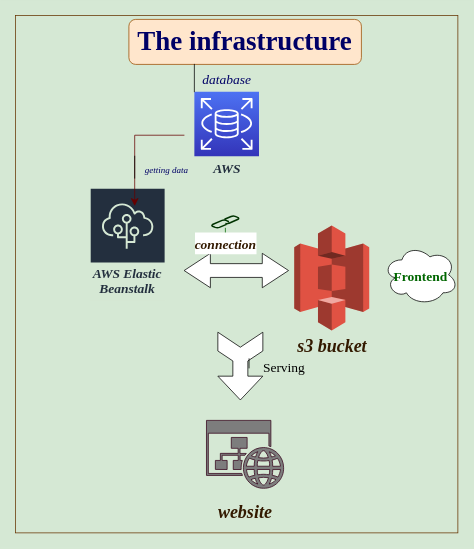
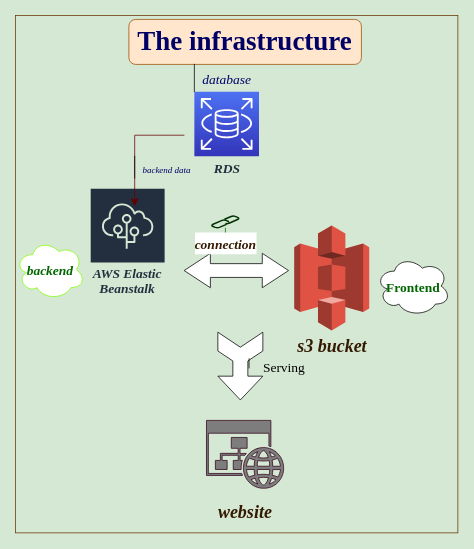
  <mxCell id="0" />
  <mxCell id="1" parent="0" />
  <mxCell id="2" value="" style="group;strokeColor=#663300;" vertex="1" connectable="0" parent="1"><mxGeometry x="20" y="20" width="590" height="690" as="geometry" /></mxCell>
  <mxCell id="3" value="&lt;font color=&quot;#000066&quot; face=&quot;Times New Roman&quot; style=&quot;font-size: 36px;&quot;&gt;&lt;b style=&quot;&quot;&gt;The infrastructure&lt;/b&gt;&lt;/font&gt;" style="rounded=1;whiteSpace=wrap;html=1;align=center;strokeColor=#994C00;fillColor=#ffe6cc;" parent="2" vertex="1"><mxGeometry x="151.37" y="5.37" width="310" height="60" as="geometry" /></mxCell>
  <mxCell id="4" value="&lt;i&gt;&lt;font style=&quot;font-size: 24px;&quot;&gt;&lt;b&gt;website&lt;/b&gt;&lt;/font&gt;&lt;/i&gt;" style="sketch=0;aspect=fixed;pointerEvents=1;shadow=0;dashed=0;html=1;strokeColor=#33001A;labelPosition=center;verticalLabelPosition=bottom;verticalAlign=top;align=center;shape=mxgraph.mscae.enterprise.website_generic;fillColor=#7D7D7D;fontFamily=Times New Roman;fontSize=36;fontColor=#331A00;" parent="2" vertex="1"><mxGeometry x="254.81" y="540" width="103.11" height="90.74" as="geometry" /></mxCell>
  <mxCell id="5" value="&lt;i&gt;&lt;b&gt;s3 bucket&lt;/b&gt;&lt;/i&gt;" style="outlineConnect=0;dashed=0;verticalLabelPosition=bottom;verticalAlign=top;align=center;html=1;shape=mxgraph.aws3.s3;fillColor=#E05243;gradientColor=none;fontFamily=Times New Roman;fontSize=24;fontColor=#331A00;" parent="2" vertex="1"><mxGeometry x="371.8" y="280" width="100" height="140" as="geometry" /></mxCell>
  <mxCell id="6" value="&lt;font style=&quot;font-size: 18px;&quot;&gt;&lt;i&gt;AWS Elastic Beanstalk&lt;/i&gt;&lt;/font&gt;" style="sketch=0;outlineConnect=0;fontColor=#232F3E;gradientColor=none;strokeColor=#D5E8D4;fillColor=#232F3E;dashed=0;verticalLabelPosition=middle;verticalAlign=bottom;align=center;html=1;whiteSpace=wrap;fontSize=10;fontStyle=1;spacing=3;shape=mxgraph.aws4.productIcon;prIcon=mxgraph.aws4.elastic_beanstalk;fontFamily=Times New Roman;" parent="2" vertex="1"><mxGeometry x="99.44" y="230" width="100.56" height="150" as="geometry" /></mxCell>
- <mxCell id="7" value="&lt;font style=&quot;font-size: 18px;&quot;&gt;&lt;i style=&quot;&quot;&gt;&lt;b&gt;AWS&lt;/b&gt;&lt;/i&gt;&lt;/font&gt;" style="sketch=0;points=[[0,0,0],[0.25,0,0],[0.5,0,0],[0.75,0,0],[1,0,0],[0,1,0],[0.25,1,0],[0.5,1,0],[0.75,1,0],[1,1,0],[0,0.25,0],[0,0.5,0],[0,0.75,0],[1,0.25,0],[1,0.5,0],[1,0.75,0]];outlineConnect=0;fontColor=#232F3E;gradientColor=#4D72F3;gradientDirection=north;fillColor=#3334B9;strokeColor=#ffffff;dashed=0;verticalLabelPosition=bottom;verticalAlign=top;align=center;html=1;fontSize=12;fontStyle=0;aspect=fixed;shape=mxgraph.aws4.resourceIcon;resIcon=mxgraph.aws4.rds;fontFamily=Times New Roman;" parent="2" vertex="1"><mxGeometry x="238.652" y="101.684" width="86.18" height="86.18" as="geometry" /></mxCell>
+ <mxCell id="7" value="&lt;font style=&quot;font-size: 18px;&quot;&gt;&lt;i style=&quot;&quot;&gt;&lt;b&gt;RDS&lt;/b&gt;&lt;/i&gt;&lt;/font&gt;" style="sketch=0;points=[[0,0,0],[0.25,0,0],[0.5,0,0],[0.75,0,0],[1,0,0],[0,1,0],[0.25,1,0],[0.5,1,0],[0.75,1,0],[1,1,0],[0,0.25,0],[0,0.5,0],[0,0.75,0],[1,0.25,0],[1,0.5,0],[1,0.75,0]];outlineConnect=0;fontColor=#232F3E;gradientColor=#4D72F3;gradientDirection=north;fillColor=#3334B9;strokeColor=#ffffff;dashed=0;verticalLabelPosition=bottom;verticalAlign=top;align=center;html=1;fontSize=12;fontStyle=0;aspect=fixed;shape=mxgraph.aws4.resourceIcon;resIcon=mxgraph.aws4.rds;fontFamily=Times New Roman;" parent="2" vertex="1"><mxGeometry x="238.652" y="101.684" width="86.18" height="86.18" as="geometry" /></mxCell>
  <mxCell id="8" value="" style="edgeStyle=segmentEdgeStyle;endArrow=classic;html=1;curved=0;rounded=0;endSize=8;startSize=8;fontFamily=Times New Roman;fontSize=24;fontColor=#331A00;strokeColor=#660000;" parent="2" edge="1"><mxGeometry x="1" y="255" width="50" height="50" relative="1" as="geometry"><mxPoint x="225.393" y="159.789" as="sourcePoint" /><mxPoint x="159.101" y="254.211" as="targetPoint" /><Array as="points"><mxPoint x="159" y="160" /></Array><mxPoint x="65" y="-170" as="offset" /></mxGeometry></mxCell>
  <mxCell id="9" value="" style="html=1;shadow=0;dashed=0;align=center;verticalAlign=middle;shape=mxgraph.arrows2.twoWayArrow;dy=0.6;dx=35;fontFamily=Times New Roman;fontSize=24;fontColor=#331A00;" parent="2" vertex="1"><mxGeometry x="225" y="317.27" width="139.21" height="45.89" as="geometry" /></mxCell>
- <mxCell id="11" value="&lt;b&gt;&lt;font style=&quot;font-size: 18px;&quot;&gt;Frontend&lt;/font&gt;&lt;/b&gt;" style="ellipse;shape=cloud;whiteSpace=wrap;html=1;fontFamily=Times New Roman;fontSize=24;fontColor=#006600;" parent="2" vertex="1"><mxGeometry x="490.562" y="306" width="99.438" height="79.895" as="geometry" /></mxCell>
+ <mxCell id="10" value="&lt;i&gt;&lt;b&gt;&lt;font style=&quot;font-size: 18px;&quot; color=&quot;#006600&quot;&gt;backend&lt;/font&gt;&lt;/b&gt;&lt;/i&gt;" style="ellipse;shape=cloud;whiteSpace=wrap;html=1;fontFamily=Times New Roman;fontSize=24;fontColor=#331A00;strokeColor=#80FF00;" parent="2" vertex="1"><mxGeometry y="299" width="92.809" height="79.895" as="geometry" /></mxCell>
+ <mxCell id="11" value="&lt;b&gt;&lt;font style=&quot;font-size: 18px;&quot;&gt;Frontend&lt;/font&gt;&lt;/b&gt;" style="ellipse;shape=cloud;whiteSpace=wrap;html=1;fontFamily=Times New Roman;fontSize=24;fontColor=#006600;" parent="2" vertex="1"><mxGeometry x="480.562" y="321" width="99.438" height="79.895" as="geometry" /></mxCell>
  <mxCell id="12" value="" style="html=1;shadow=0;dashed=0;align=center;verticalAlign=middle;shape=mxgraph.arrows2.tailedNotchedArrow;dy1=10;dx1=31.71;notch=20;arrowHead=20;dx2=25;dy2=30;fontFamily=Times New Roman;fontSize=24;fontColor=#006600;rotation=90;" parent="2" vertex="1"><mxGeometry x="254.807" y="385.894" width="90.323" height="163.421" as="geometry" /></mxCell>
- <mxCell id="13" value="&lt;i&gt;&lt;font color=&quot;#000066&quot; style=&quot;font-size: 12px;&quot;&gt;getting data&lt;/font&gt;&lt;/i&gt;" style="shape=partialRectangle;whiteSpace=wrap;html=1;right=0;top=0;bottom=0;fillColor=none;routingCenterX=-0.5;fontFamily=Times New Roman;fontSize=24;fontColor=#006600;" parent="2" vertex="1"><mxGeometry x="159.101" y="187.862" width="86.18" height="29.053" as="geometry" /></mxCell>
+ <mxCell id="13" value="&lt;i&gt;&lt;font color=&quot;#000066&quot; style=&quot;font-size: 12px;&quot;&gt;backend data&lt;/font&gt;&lt;/i&gt;" style="shape=partialRectangle;whiteSpace=wrap;html=1;right=0;top=0;bottom=0;fillColor=none;routingCenterX=-0.5;fontFamily=Times New Roman;fontSize=24;fontColor=#006600;" parent="2" vertex="1"><mxGeometry x="159.101" y="187.862" width="86.18" height="29.053" as="geometry" /></mxCell>
  <mxCell id="14" value="&lt;i&gt;&lt;font style=&quot;font-size: 18px;&quot;&gt;database&lt;/font&gt;&lt;/i&gt;" style="shape=partialRectangle;whiteSpace=wrap;html=1;right=0;top=0;bottom=0;fillColor=none;routingCenterX=-0.5;fontFamily=Times New Roman;fontSize=24;fontColor=#000066;" parent="2" vertex="1"><mxGeometry x="238.652" y="65.368" width="86.18" height="36.316" as="geometry" /></mxCell>
  <mxCell id="15" value="" style="edgeStyle=orthogonalEdgeStyle;rounded=0;orthogonalLoop=1;jettySize=auto;html=1;strokeColor=#006600;fontFamily=Times New Roman;fontSize=18;fontColor=#000033;" edge="1" parent="2" source="16" target="9"><mxGeometry relative="1" as="geometry" /></mxCell>
  <mxCell id="16" value="&lt;b&gt;&lt;i&gt;&lt;font style=&quot;font-size: 18px;&quot; color=&quot;#331a00&quot;&gt;connection&lt;/font&gt;&lt;/i&gt;&lt;/b&gt;" style="html=1;verticalLabelPosition=bottom;align=center;labelBackgroundColor=#ffffff;verticalAlign=top;strokeWidth=2;strokeColor=#003300;shadow=0;dashed=0;shape=mxgraph.ios7.icons.link;fontFamily=Times New Roman;fontSize=24;fontColor=#000066;" parent="2" vertex="1"><mxGeometry x="261.7" y="267.47" width="36.54" height="15.79" as="geometry" /></mxCell>
  <mxCell id="17" value="&lt;font style=&quot;font-size: 18px;&quot;&gt;Serving&lt;/font&gt;" style="shape=partialRectangle;whiteSpace=wrap;html=1;right=0;top=0;bottom=0;fillColor=none;routingCenterX=-0.5;fontFamily=Times New Roman;fontSize=36;fontColor=#000000;" parent="2" vertex="1"><mxGeometry x="311.57" y="457.98" width="92.81" height="12.02" as="geometry" /></mxCell>
